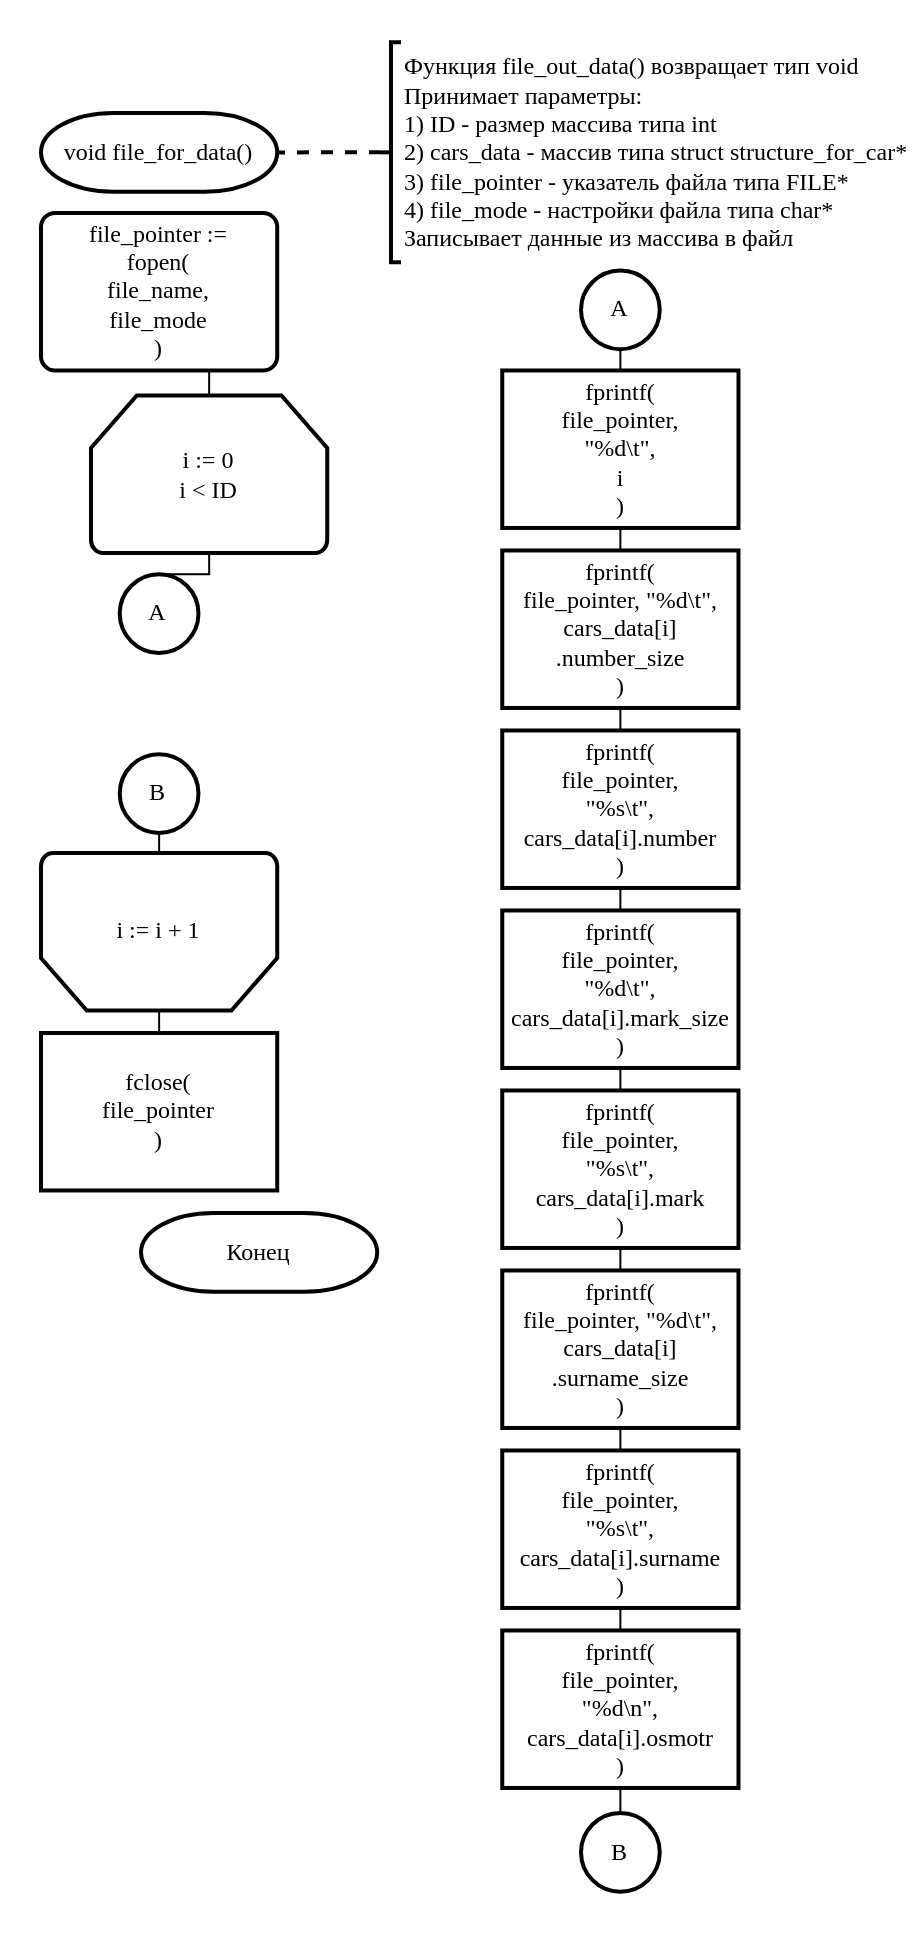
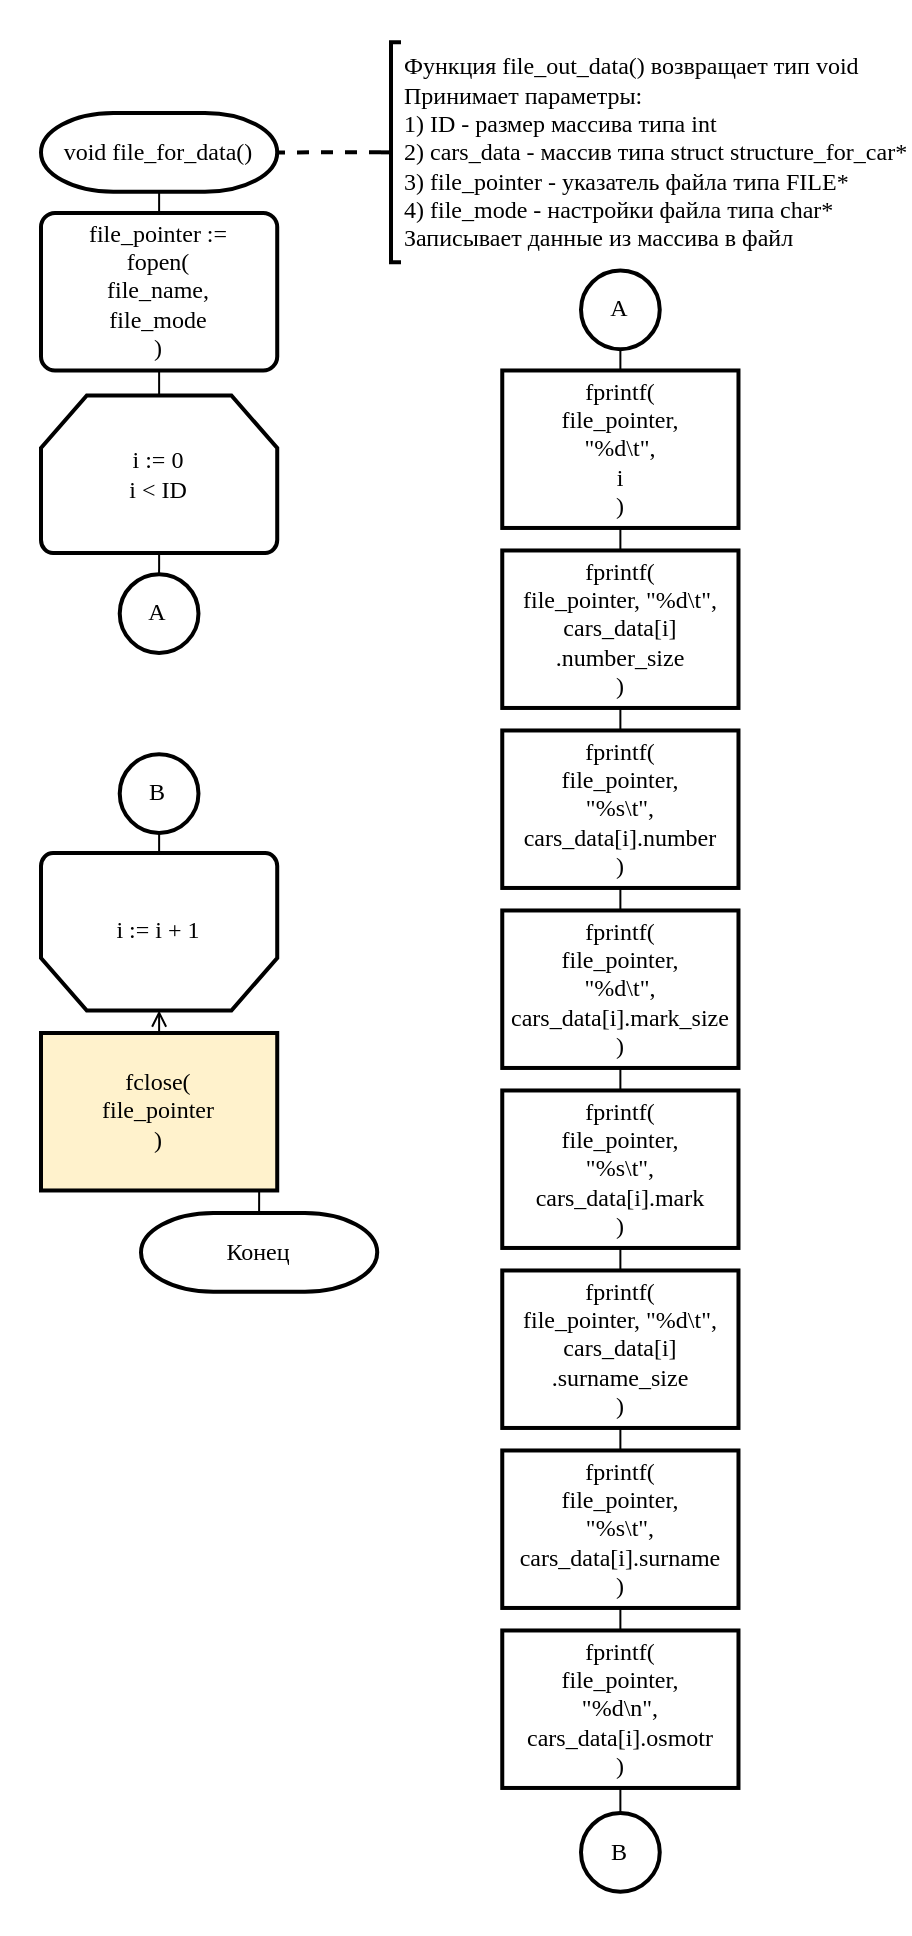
  <mxCell id="0" />
  <mxCell id="1" parent="0" />
+ <mxCell id="2" style="edgeStyle=orthogonalEdgeStyle;rounded=0;orthogonalLoop=1;jettySize=auto;html=1;exitX=0.5;exitY=1;exitDx=0;exitDy=0;exitPerimeter=0;entryX=0.5;entryY=0;entryDx=0;entryDy=0;endArrow=none;endFill=0;strokeWidth=1;fontFamily=Times New Roman;" edge="1" parent="1" source="3" target="5"><mxGeometry relative="1" as="geometry" /></mxCell>
  <mxCell id="3" value="void file_for_data()" style="strokeWidth=2;html=1;shape=mxgraph.flowchart.terminator;whiteSpace=wrap;fontFamily=Times New Roman;" vertex="1" parent="1"><mxGeometry x="20" y="56" width="118.11" height="39.37" as="geometry" /></mxCell>
  <mxCell id="4" style="edgeStyle=orthogonalEdgeStyle;rounded=0;orthogonalLoop=1;jettySize=auto;html=1;exitX=0.5;exitY=1;exitDx=0;exitDy=0;entryX=0.5;entryY=0;entryDx=0;entryDy=0;entryPerimeter=0;endArrow=none;endFill=0;strokeWidth=1;fontFamily=Times New Roman;" edge="1" parent="1" source="5" target="6"><mxGeometry relative="1" as="geometry" /></mxCell>
  <mxCell id="5" value="file_pointer :=&lt;br&gt;fopen(&lt;br&gt;file_name,&lt;br&gt;file_mode&lt;br&gt;)" style="whiteSpace=wrap;html=1;absoluteArcSize=1;arcSize=14;strokeWidth=2;fontFamily=Times New Roman;rounded=1;" vertex="1" parent="1"><mxGeometry x="20" y="106" width="118.11" height="78.74" as="geometry" /></mxCell>
- <mxCell id="6" value="i := 0&lt;br&gt;i &amp;lt; ID" style="strokeWidth=2;html=1;shape=mxgraph.flowchart.loop_limit;whiteSpace=wrap;rounded=0;fontFamily=Times New Roman;" vertex="1" parent="1"><mxGeometry x="45" y="197.26" width="118.11" height="78.74" as="geometry" /></mxCell>
+ <mxCell id="6" value="i := 0&lt;br&gt;i &amp;lt; ID" style="strokeWidth=2;html=1;shape=mxgraph.flowchart.loop_limit;whiteSpace=wrap;rounded=0;fontFamily=Times New Roman;" vertex="1" parent="1"><mxGeometry x="20" y="197.26" width="118.11" height="78.74" as="geometry" /></mxCell>
  <mxCell id="7" style="edgeStyle=orthogonalEdgeStyle;rounded=0;orthogonalLoop=1;jettySize=auto;html=1;exitX=0.5;exitY=1;exitDx=0;exitDy=0;exitPerimeter=0;entryX=0.5;entryY=1;entryDx=0;entryDy=0;entryPerimeter=0;endArrow=none;endFill=0;strokeWidth=1;fontFamily=Times New Roman;" edge="1" parent="1" source="8" target="33"><mxGeometry relative="1" as="geometry" /></mxCell>
  <mxCell id="8" value="i := i + 1" style="strokeWidth=2;html=1;shape=mxgraph.flowchart.loop_limit;whiteSpace=wrap;rounded=0;fontFamily=Times New Roman;flipV=1;" vertex="1" parent="1"><mxGeometry x="20" y="426" width="118.11" height="78.74" as="geometry" /></mxCell>
+ <mxCell id="9" style="edgeStyle=orthogonalEdgeStyle;rounded=0;orthogonalLoop=1;jettySize=auto;html=1;exitX=0.5;exitY=0;exitDx=0;exitDy=0;exitPerimeter=0;entryX=0.5;entryY=1;entryDx=0;entryDy=0;endArrow=none;endFill=0;strokeWidth=1;fontFamily=Times New Roman;" edge="1" parent="1" source="10" target="14"><mxGeometry relative="1" as="geometry" /></mxCell>
  <mxCell id="10" value="Конец" style="strokeWidth=2;html=1;shape=mxgraph.flowchart.terminator;whiteSpace=wrap;fontFamily=Times New Roman;" vertex="1" parent="1"><mxGeometry x="70" y="606" width="118.11" height="39.37" as="geometry" /></mxCell>
  <mxCell id="11" style="edgeStyle=orthogonalEdgeStyle;rounded=0;orthogonalLoop=1;jettySize=auto;html=1;exitX=0;exitY=0.5;exitDx=0;exitDy=0;exitPerimeter=0;entryX=1;entryY=0.5;entryDx=0;entryDy=0;entryPerimeter=0;fontFamily=Times New Roman;endArrow=none;endFill=0;strokeWidth=2;dashed=1;" edge="1" parent="1" source="12" target="3"><mxGeometry relative="1" as="geometry" /></mxCell>
  <mxCell id="12" value="Функция file_out_data() возвращает тип void&lt;br&gt;Принимает параметры:&lt;br&gt;1) ID - размер массива типа int&lt;br&gt;2) cars_data - массив типа struct structure_for_car*&lt;br&gt;3) file_pointer - указатель файла типа FILE*&lt;br&gt;4) file_mode - настройки файла типа char*&lt;br&gt;Записывает данные из массива в файл" style="strokeWidth=2;html=1;shape=mxgraph.flowchart.annotation_2;align=left;labelPosition=right;pointerEvents=1;rounded=0;fontFamily=Times New Roman;" vertex="1" parent="1"><mxGeometry x="190" y="20.68" width="10" height="110" as="geometry" /></mxCell>
- <mxCell id="13" style="edgeStyle=orthogonalEdgeStyle;rounded=0;orthogonalLoop=1;jettySize=auto;html=1;exitX=0.5;exitY=0;exitDx=0;exitDy=0;entryX=0.5;entryY=0;entryDx=0;entryDy=0;entryPerimeter=0;endArrow=none;endFill=0;strokeWidth=1;fontFamily=Times New Roman;" edge="1" parent="1" source="14" target="8"><mxGeometry relative="1" as="geometry" /></mxCell>
- <mxCell id="14" value="fclose(&lt;br&gt;file_pointer&lt;br&gt;)" style="rounded=0;whiteSpace=wrap;html=1;absoluteArcSize=1;arcSize=14;strokeWidth=2;fontFamily=Times New Roman;" vertex="1" parent="1"><mxGeometry x="20" y="516" width="118.11" height="78.74" as="geometry" /></mxCell>
+ <mxCell id="13" style="edgeStyle=orthogonalEdgeStyle;rounded=0;orthogonalLoop=1;jettySize=auto;html=1;exitX=0.5;exitY=0;exitDx=0;exitDy=0;entryX=0.5;entryY=0;entryDx=0;entryDy=0;entryPerimeter=0;endArrow=open;endFill=0;strokeWidth=1;fontFamily=Times New Roman;" edge="1" parent="1" source="14" target="8"><mxGeometry relative="1" as="geometry" /></mxCell>
+ <mxCell id="14" value="fclose(&lt;br&gt;file_pointer&lt;br&gt;)" style="rounded=0;whiteSpace=wrap;html=1;absoluteArcSize=1;arcSize=14;strokeWidth=2;fontFamily=Times New Roman;fillColor=#fff2cc;" vertex="1" parent="1"><mxGeometry x="20" y="516" width="118.11" height="78.74" as="geometry" /></mxCell>
  <mxCell id="15" style="edgeStyle=orthogonalEdgeStyle;rounded=0;orthogonalLoop=1;jettySize=auto;html=1;exitX=0.5;exitY=0;exitDx=0;exitDy=0;entryX=0.5;entryY=1;entryDx=0;entryDy=0;entryPerimeter=0;endArrow=none;endFill=0;strokeWidth=1;fontFamily=Times New Roman;" edge="1" parent="1" source="16" target="34"><mxGeometry relative="1" as="geometry" /></mxCell>
  <mxCell id="16" value="fprintf(&lt;br&gt;file_pointer,&lt;br&gt;&quot;%d\t&quot;,&lt;br&gt;i&lt;br&gt;)" style="rounded=0;whiteSpace=wrap;html=1;absoluteArcSize=1;arcSize=14;strokeWidth=2;fontFamily=Times New Roman;" vertex="1" parent="1"><mxGeometry x="250.63" y="184.74" width="118.11" height="78.74" as="geometry" /></mxCell>
  <mxCell id="17" style="edgeStyle=orthogonalEdgeStyle;rounded=0;orthogonalLoop=1;jettySize=auto;html=1;exitX=0.5;exitY=0;exitDx=0;exitDy=0;entryX=0.5;entryY=1;entryDx=0;entryDy=0;endArrow=none;endFill=0;strokeWidth=1;fontFamily=Times New Roman;" edge="1" parent="1" source="18" target="16"><mxGeometry relative="1" as="geometry" /></mxCell>
  <mxCell id="18" value="fprintf(&lt;br&gt;file_pointer, &quot;%d\t&quot;,&lt;br&gt;cars_data[i]&lt;br&gt;.number_size&lt;br&gt;)" style="rounded=0;whiteSpace=wrap;html=1;absoluteArcSize=1;arcSize=14;strokeWidth=2;fontFamily=Times New Roman;" vertex="1" parent="1"><mxGeometry x="250.63" y="274.74" width="118.11" height="78.74" as="geometry" /></mxCell>
  <mxCell id="19" style="edgeStyle=orthogonalEdgeStyle;rounded=0;orthogonalLoop=1;jettySize=auto;html=1;exitX=0.5;exitY=0;exitDx=0;exitDy=0;entryX=0.5;entryY=1;entryDx=0;entryDy=0;endArrow=none;endFill=0;strokeWidth=1;fontFamily=Times New Roman;" edge="1" parent="1" source="20" target="18"><mxGeometry relative="1" as="geometry" /></mxCell>
  <mxCell id="20" value="fprintf(&lt;br&gt;file_pointer,&lt;br&gt;&quot;%s\t&quot;,&lt;br&gt;cars_data[i].number&lt;br&gt;)" style="rounded=0;whiteSpace=wrap;html=1;absoluteArcSize=1;arcSize=14;strokeWidth=2;fontFamily=Times New Roman;" vertex="1" parent="1"><mxGeometry x="250.63" y="364.74" width="118.11" height="78.74" as="geometry" /></mxCell>
  <mxCell id="21" style="edgeStyle=orthogonalEdgeStyle;rounded=0;orthogonalLoop=1;jettySize=auto;html=1;exitX=0.5;exitY=0;exitDx=0;exitDy=0;entryX=0.5;entryY=1;entryDx=0;entryDy=0;endArrow=none;endFill=0;strokeWidth=1;fontFamily=Times New Roman;" edge="1" parent="1" source="22" target="20"><mxGeometry relative="1" as="geometry" /></mxCell>
  <mxCell id="22" value="fprintf(&lt;br&gt;file_pointer,&lt;br&gt;&quot;%d\t&quot;,&lt;br&gt;cars_data[i].mark_size&lt;br&gt;)" style="rounded=0;whiteSpace=wrap;html=1;absoluteArcSize=1;arcSize=14;strokeWidth=2;fontFamily=Times New Roman;" vertex="1" parent="1"><mxGeometry x="250.63" y="454.74" width="118.11" height="78.74" as="geometry" /></mxCell>
  <mxCell id="23" style="edgeStyle=orthogonalEdgeStyle;rounded=0;orthogonalLoop=1;jettySize=auto;html=1;exitX=0.5;exitY=0;exitDx=0;exitDy=0;entryX=0.5;entryY=1;entryDx=0;entryDy=0;endArrow=none;endFill=0;strokeWidth=1;fontFamily=Times New Roman;" edge="1" parent="1" source="24" target="22"><mxGeometry relative="1" as="geometry" /></mxCell>
  <mxCell id="24" value="fprintf(&lt;br&gt;file_pointer,&lt;br&gt;&quot;%s\t&quot;,&lt;br&gt;cars_data[i].mark&lt;br&gt;)" style="rounded=0;whiteSpace=wrap;html=1;absoluteArcSize=1;arcSize=14;strokeWidth=2;fontFamily=Times New Roman;" vertex="1" parent="1"><mxGeometry x="250.63" y="544.74" width="118.11" height="78.74" as="geometry" /></mxCell>
  <mxCell id="25" style="edgeStyle=orthogonalEdgeStyle;rounded=0;orthogonalLoop=1;jettySize=auto;html=1;exitX=0.5;exitY=0;exitDx=0;exitDy=0;entryX=0.5;entryY=1;entryDx=0;entryDy=0;endArrow=none;endFill=0;strokeWidth=1;fontFamily=Times New Roman;" edge="1" parent="1" source="26" target="24"><mxGeometry relative="1" as="geometry" /></mxCell>
  <mxCell id="26" value="fprintf(&lt;br&gt;file_pointer, &quot;%d\t&quot;,&lt;br&gt;cars_data[i]&lt;br&gt;.surname_size&lt;br&gt;)" style="rounded=0;whiteSpace=wrap;html=1;absoluteArcSize=1;arcSize=14;strokeWidth=2;fontFamily=Times New Roman;" vertex="1" parent="1"><mxGeometry x="250.63" y="634.74" width="118.11" height="78.74" as="geometry" /></mxCell>
  <mxCell id="27" style="edgeStyle=orthogonalEdgeStyle;rounded=0;orthogonalLoop=1;jettySize=auto;html=1;exitX=0.5;exitY=0;exitDx=0;exitDy=0;entryX=0.5;entryY=1;entryDx=0;entryDy=0;endArrow=none;endFill=0;strokeWidth=1;fontFamily=Times New Roman;" edge="1" parent="1" source="28" target="26"><mxGeometry relative="1" as="geometry" /></mxCell>
  <mxCell id="28" value="fprintf(&lt;br&gt;file_pointer,&lt;br&gt;&quot;%s\t&quot;,&lt;br&gt;cars_data[i].surname&lt;br&gt;)" style="rounded=0;whiteSpace=wrap;html=1;absoluteArcSize=1;arcSize=14;strokeWidth=2;fontFamily=Times New Roman;" vertex="1" parent="1"><mxGeometry x="250.63" y="724.74" width="118.11" height="78.74" as="geometry" /></mxCell>
  <mxCell id="29" style="edgeStyle=orthogonalEdgeStyle;rounded=0;orthogonalLoop=1;jettySize=auto;html=1;exitX=0.5;exitY=0;exitDx=0;exitDy=0;entryX=0.5;entryY=1;entryDx=0;entryDy=0;endArrow=none;endFill=0;strokeWidth=1;fontFamily=Times New Roman;" edge="1" parent="1" source="30" target="28"><mxGeometry relative="1" as="geometry" /></mxCell>
  <mxCell id="30" value="fprintf(&lt;br&gt;file_pointer,&lt;br&gt;&quot;%d\n&quot;,&lt;br&gt;cars_data[i].osmotr&lt;br&gt;)" style="rounded=0;whiteSpace=wrap;html=1;absoluteArcSize=1;arcSize=14;strokeWidth=2;fontFamily=Times New Roman;" vertex="1" parent="1"><mxGeometry x="250.63" y="814.74" width="118.11" height="78.74" as="geometry" /></mxCell>
  <mxCell id="31" style="edgeStyle=orthogonalEdgeStyle;rounded=0;orthogonalLoop=1;jettySize=auto;html=1;exitX=0.5;exitY=0;exitDx=0;exitDy=0;exitPerimeter=0;entryX=0.5;entryY=1;entryDx=0;entryDy=0;entryPerimeter=0;endArrow=none;endFill=0;strokeWidth=1;fontFamily=Times New Roman;" edge="1" parent="1" source="32" target="6"><mxGeometry relative="1" as="geometry" /></mxCell>
  <mxCell id="32" value="A" style="strokeWidth=2;html=1;shape=mxgraph.flowchart.start_2;whiteSpace=wrap;rounded=0;fontFamily=Times New Roman;" vertex="1" parent="1"><mxGeometry x="59.37" y="286.63" width="39.37" height="39.37" as="geometry" /></mxCell>
  <mxCell id="33" value="B" style="strokeWidth=2;html=1;shape=mxgraph.flowchart.start_2;whiteSpace=wrap;rounded=0;fontFamily=Times New Roman;" vertex="1" parent="1"><mxGeometry x="59.37" y="376.63" width="39.37" height="39.37" as="geometry" /></mxCell>
  <mxCell id="34" value="A" style="strokeWidth=2;html=1;shape=mxgraph.flowchart.start_2;whiteSpace=wrap;rounded=0;fontFamily=Times New Roman;" vertex="1" parent="1"><mxGeometry x="290" y="134.74" width="39.37" height="39.37" as="geometry" /></mxCell>
  <mxCell id="35" style="edgeStyle=orthogonalEdgeStyle;rounded=0;orthogonalLoop=1;jettySize=auto;html=1;exitX=0.5;exitY=0;exitDx=0;exitDy=0;exitPerimeter=0;entryX=0.5;entryY=1;entryDx=0;entryDy=0;endArrow=none;endFill=0;strokeWidth=1;fontFamily=Times New Roman;" edge="1" parent="1" source="36" target="30"><mxGeometry relative="1" as="geometry" /></mxCell>
  <mxCell id="36" value="B" style="strokeWidth=2;html=1;shape=mxgraph.flowchart.start_2;whiteSpace=wrap;rounded=0;fontFamily=Times New Roman;" vertex="1" parent="1"><mxGeometry x="290" y="906" width="39.37" height="39.37" as="geometry" /></mxCell>
